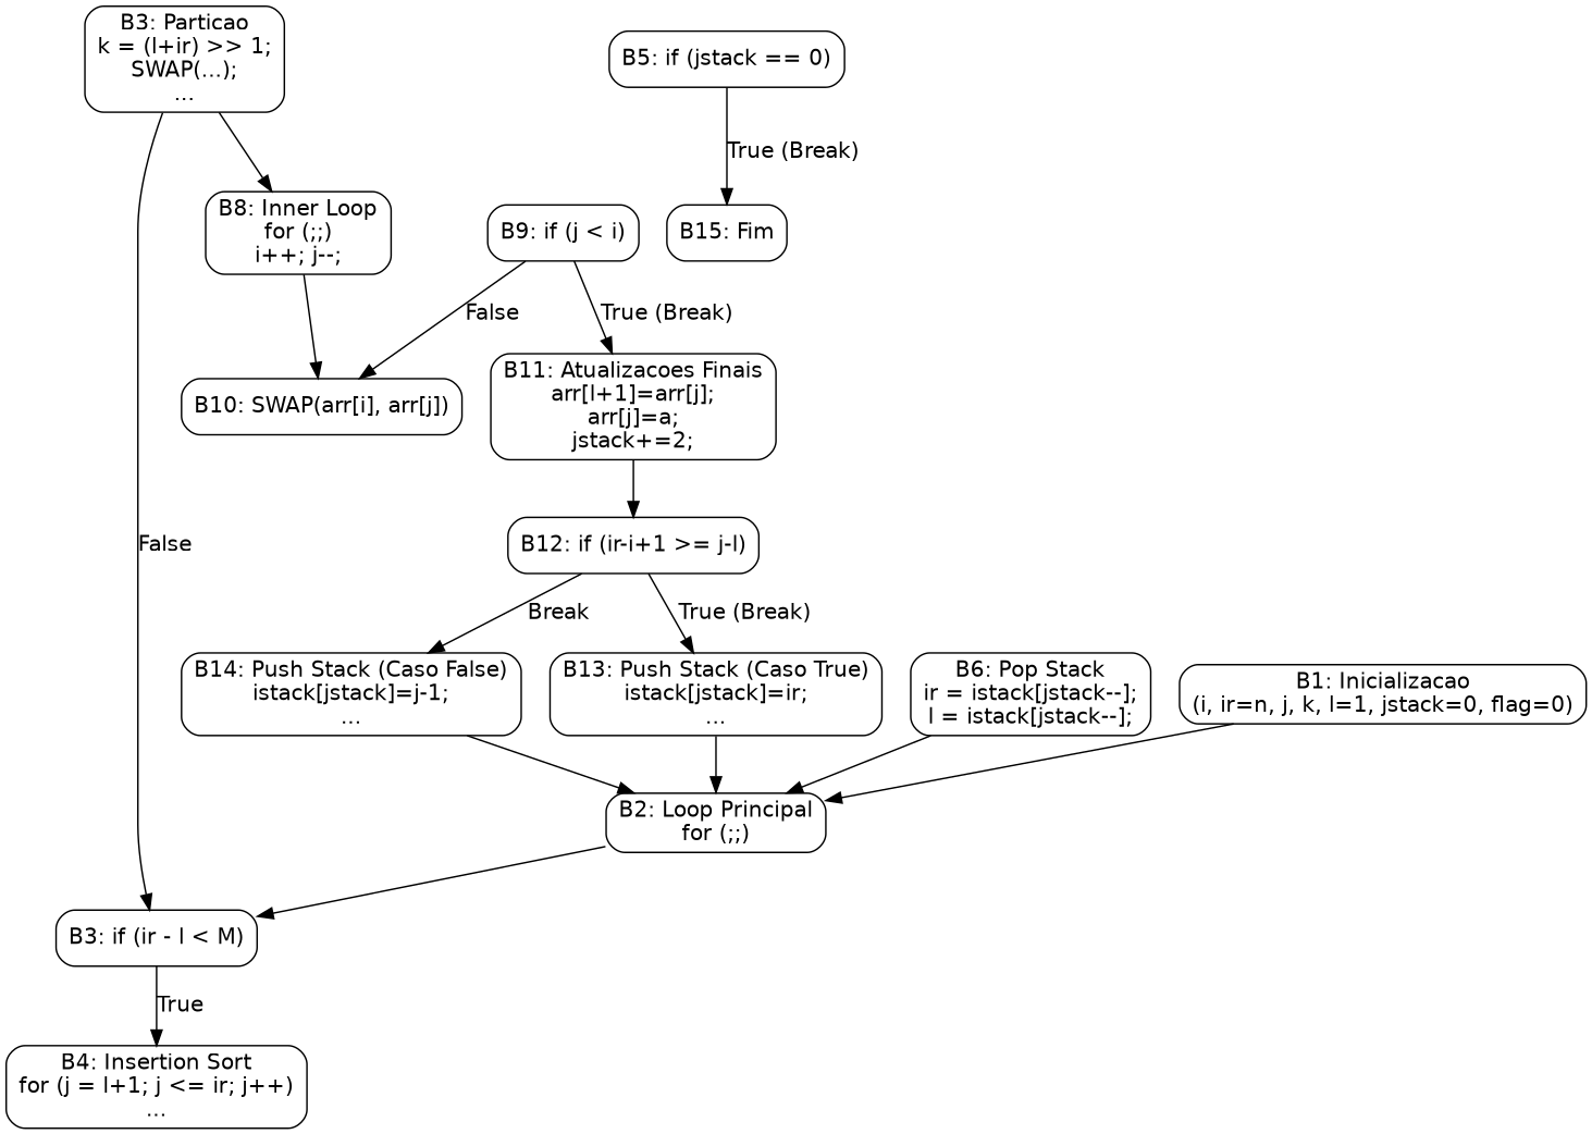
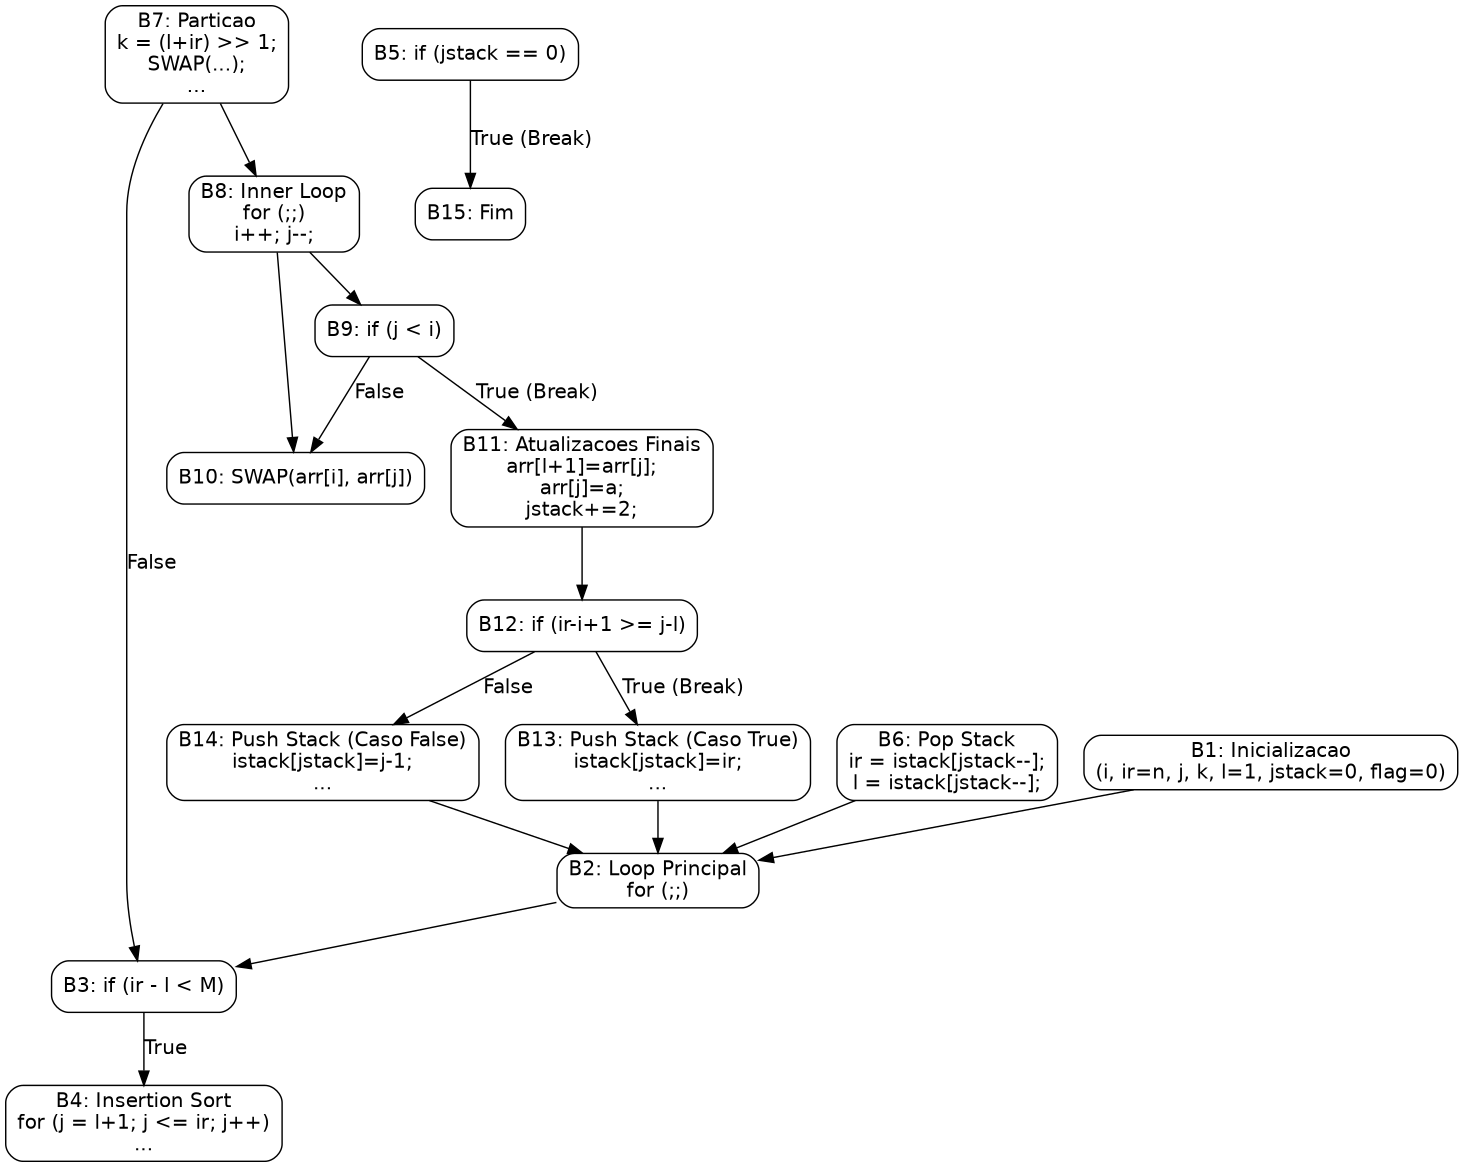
  digraph {
    node [fontname=Helvetica shape=box style=rounded]
    edge [fontname=Helvetica]
    n1 [label="B1: Inicializacao\n(i, ir=n, j, k, l=1, jstack=0, flag=0)"]
    n2 [label="B2: Loop Principal\nfor (;;)"]
    n3 [label="B3: if (ir - l < M)"]
    n4 [label="B4: Insertion Sort\nfor (j = l+1; j <= ir; j++)\n..."]
-   n5 [label="B3: Particao\nk = (l+ir) >> 1;\nSWAP(...);\n..."]
+   n5 [label="B7: Particao\nk = (l+ir) >> 1;\nSWAP(...);\n..."]
    n6 [label="B8: Inner Loop\nfor (;;)\ni++; j--;"]
    n7 [label="B5: if (jstack == 0)"]
    n8 [label="B15: Fim"]
    n9 [label="B6: Pop Stack\nir = istack[jstack--];\nl = istack[jstack--];"]
    n10 [label="B9: if (j < i)"]
    n11 [label="B10: SWAP(arr[i], arr[j])"]
    n12 [label="B11: Atualizacoes Finais\narr[l+1]=arr[j];\narr[j]=a;\njstack+=2;"]
    n13 [label="B12: if (ir-i+1 >= j-l)"]
    n14 [label="B13: Push Stack (Caso True)\nistack[jstack]=ir;\n..."]
    n15 [label="B14: Push Stack (Caso False)\nistack[jstack]=j-1;\n..."]
    n1 -> n2
    n2 -> n3
    n3 -> n4 [label=True]
    n5 -> n3 [label=False]
    n5 -> n6
+   n6 -> n10
    n6 -> n11
    n7 -> n8 [label="True (Break)"]
    n9 -> n2
    n10 -> n11 [label=False]
    n10 -> n12 [label="True (Break)"]
    n12 -> n13
    n13 -> n14 [label="True (Break)"]
-   n13 -> n15 [label=Break]
+   n13 -> n15 [label=False]
    n14 -> n2
    n15 -> n2
  }
